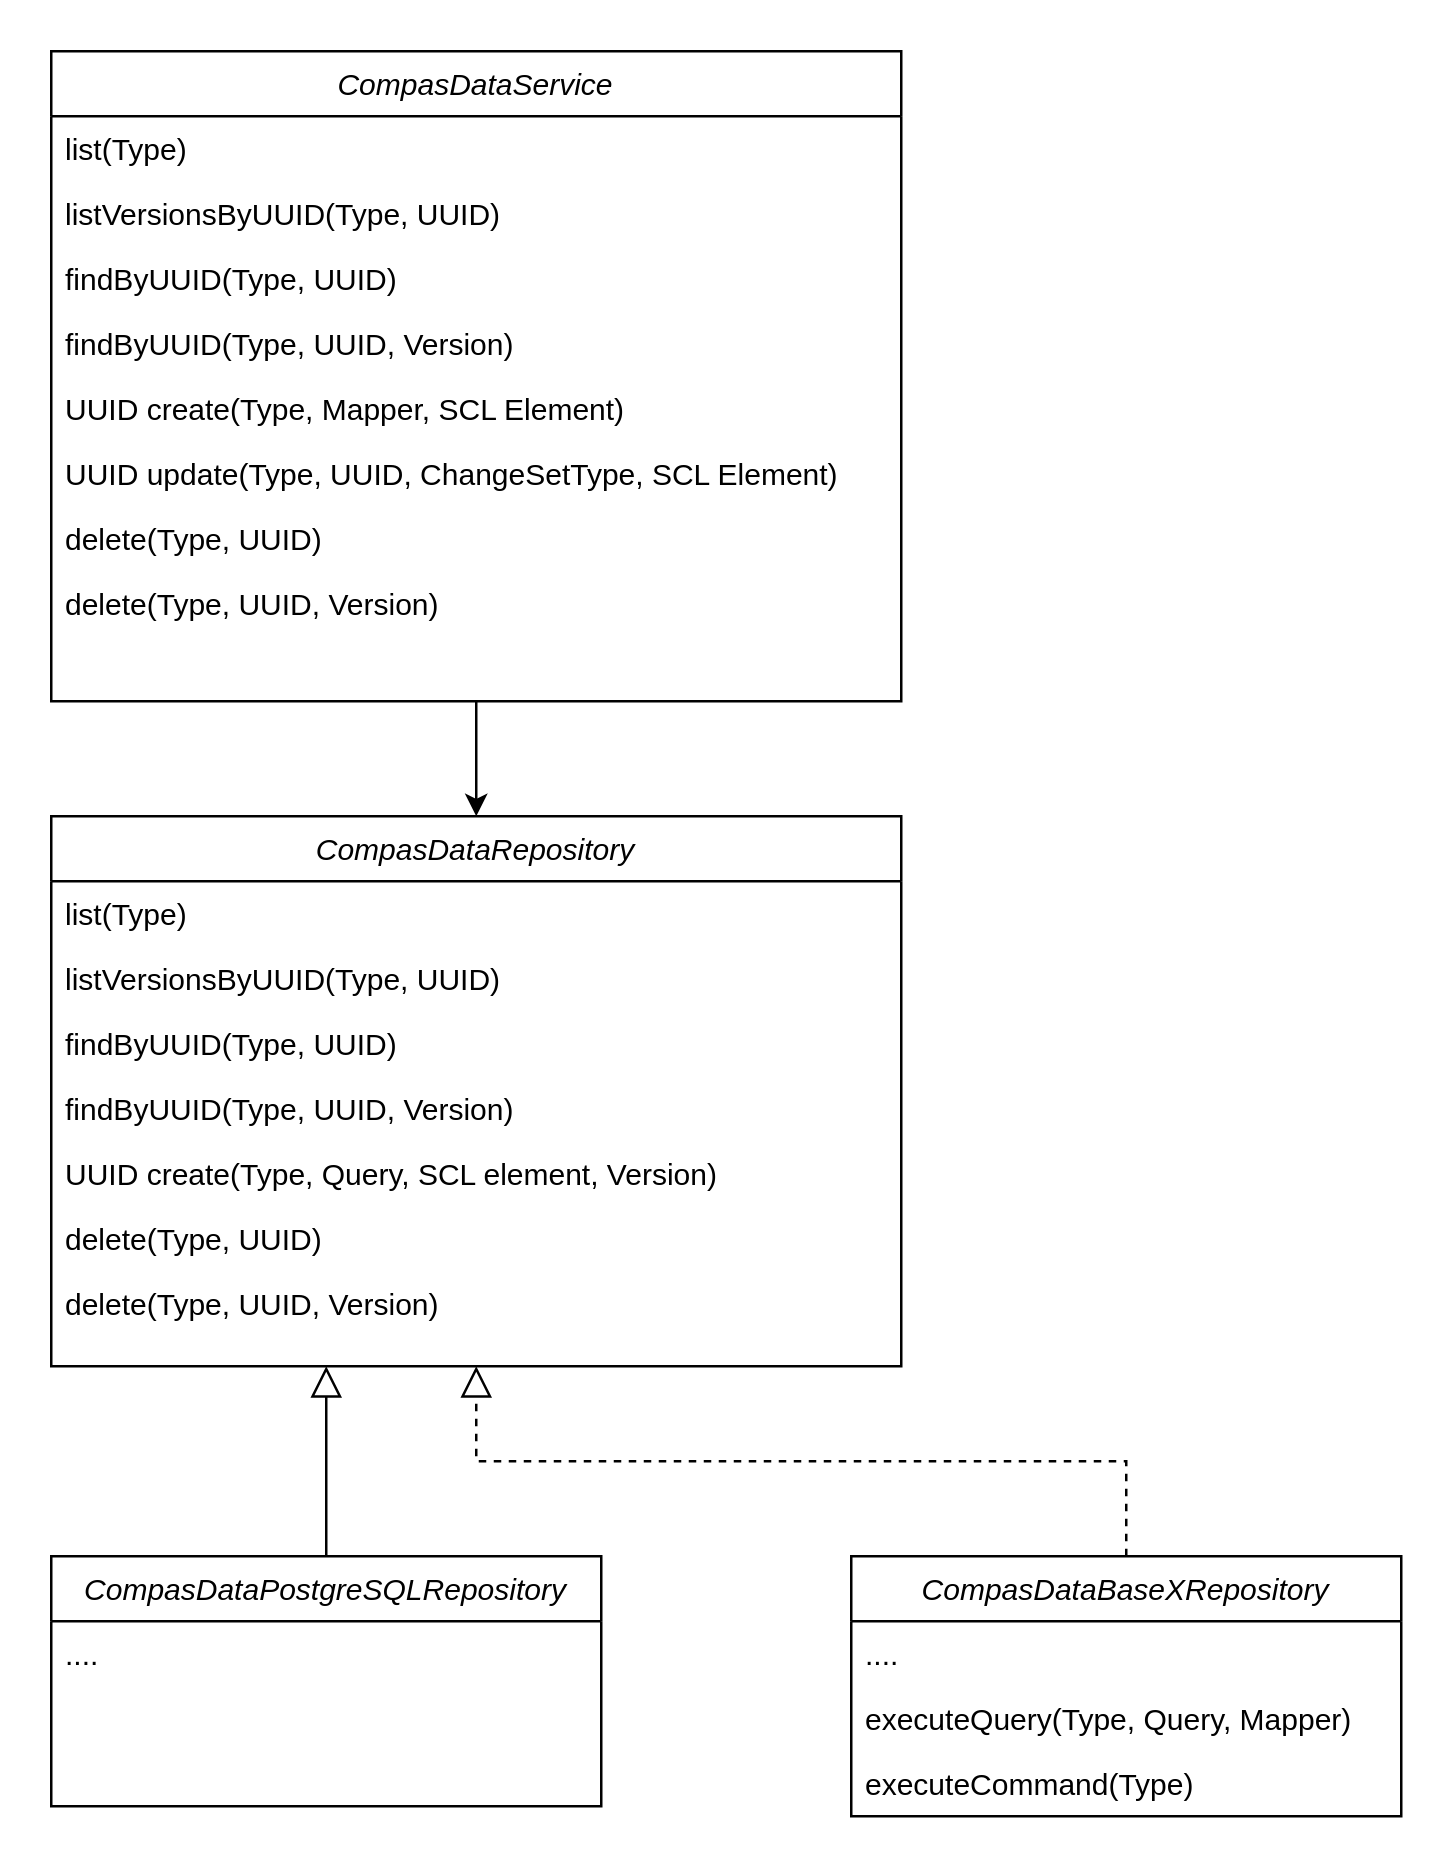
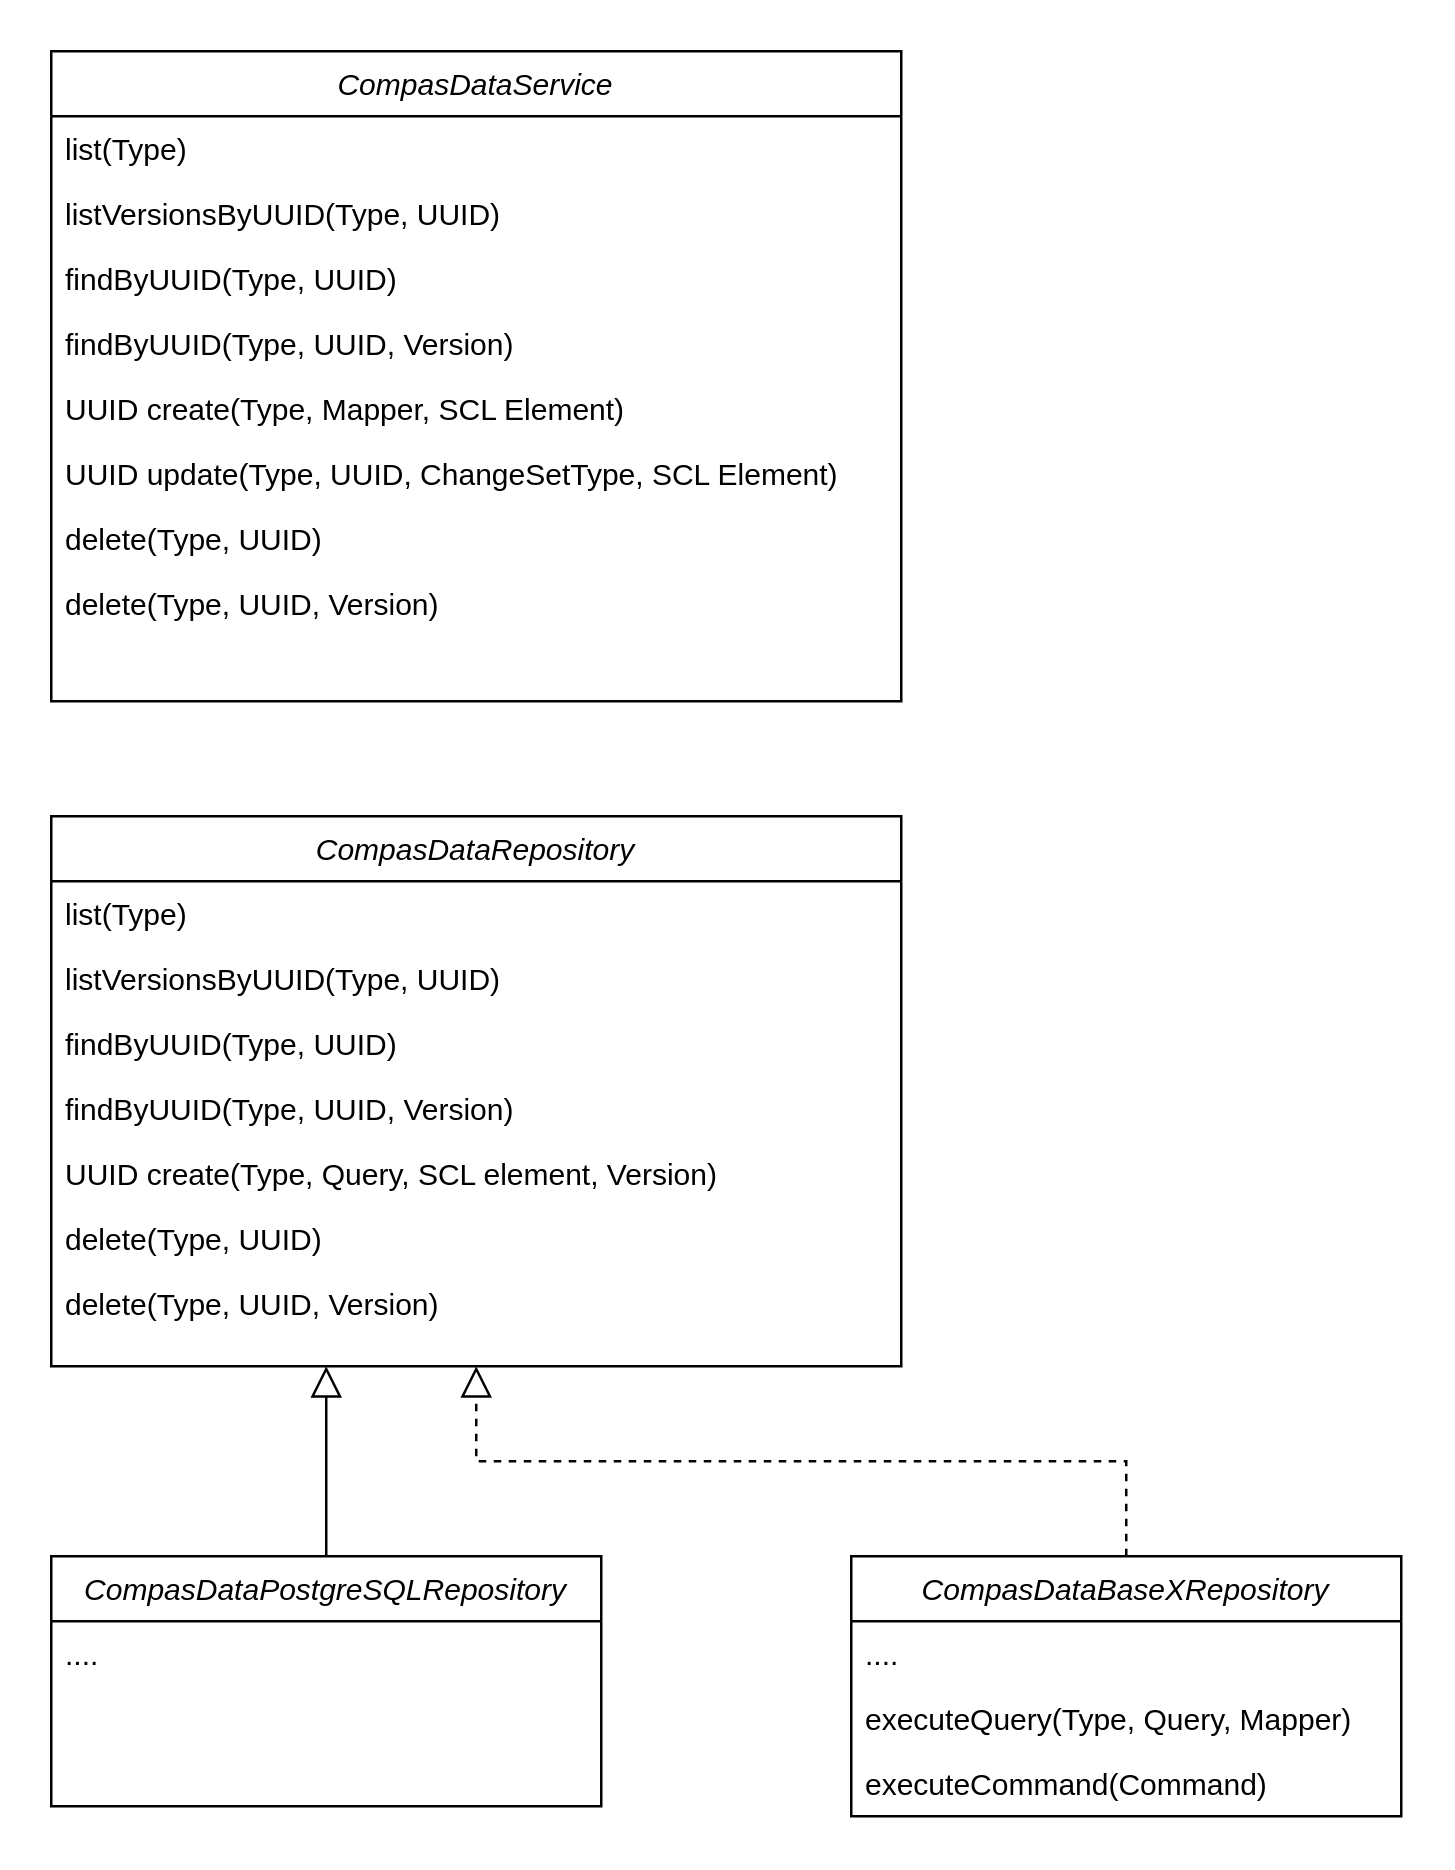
  <mxCell id="0" />
  <mxCell id="1" parent="0" />
- <mxCell id="2" style="edgeStyle=orthogonalEdgeStyle;rounded=0;orthogonalLoop=1;jettySize=auto;html=1;entryX=0.5;entryY=0;entryDx=0;entryDy=0;" parent="1" source="3" target="18" edge="1"><mxGeometry relative="1" as="geometry" /></mxCell>
  <mxCell id="3" value="CompasDataService" style="swimlane;fontStyle=2;align=center;verticalAlign=top;childLayout=stackLayout;horizontal=1;startSize=26;horizontalStack=0;resizeParent=1;resizeLast=0;collapsible=1;marginBottom=0;rounded=0;shadow=0;strokeWidth=1;" parent="1" vertex="1"><mxGeometry x="20" y="20" width="340" height="260" as="geometry"><mxRectangle x="230" y="140" width="160" height="26" as="alternateBounds" /></mxGeometry></mxCell>
  <mxCell id="4" value="list(Type)" style="text;align=left;verticalAlign=top;spacingLeft=4;spacingRight=4;overflow=hidden;rotatable=0;points=[[0,0.5],[1,0.5]];portConstraint=eastwest;" parent="3" vertex="1"><mxGeometry y="26" width="340" height="26" as="geometry" /></mxCell>
  <mxCell id="5" value="listVersionsByUUID(Type, UUID)" style="text;align=left;verticalAlign=top;spacingLeft=4;spacingRight=4;overflow=hidden;rotatable=0;points=[[0,0.5],[1,0.5]];portConstraint=eastwest;" parent="3" vertex="1"><mxGeometry y="52" width="340" height="26" as="geometry" /></mxCell>
  <mxCell id="6" value="findByUUID(Type, UUID)" style="text;align=left;verticalAlign=top;spacingLeft=4;spacingRight=4;overflow=hidden;rotatable=0;points=[[0,0.5],[1,0.5]];portConstraint=eastwest;" parent="3" vertex="1"><mxGeometry y="78" width="340" height="26" as="geometry" /></mxCell>
  <mxCell id="7" value="findByUUID(Type, UUID, Version)" style="text;align=left;verticalAlign=top;spacingLeft=4;spacingRight=4;overflow=hidden;rotatable=0;points=[[0,0.5],[1,0.5]];portConstraint=eastwest;" parent="3" vertex="1"><mxGeometry y="104" width="340" height="26" as="geometry" /></mxCell>
  <mxCell id="8" value="UUID create(Type, Mapper, SCL Element)" style="text;align=left;verticalAlign=top;spacingLeft=4;spacingRight=4;overflow=hidden;rotatable=0;points=[[0,0.5],[1,0.5]];portConstraint=eastwest;" parent="3" vertex="1"><mxGeometry y="130" width="340" height="26" as="geometry" /></mxCell>
  <mxCell id="9" value="UUID update(Type, UUID, ChangeSetType, SCL Element)" style="text;align=left;verticalAlign=top;spacingLeft=4;spacingRight=4;overflow=hidden;rotatable=0;points=[[0,0.5],[1,0.5]];portConstraint=eastwest;" parent="3" vertex="1"><mxGeometry y="156" width="340" height="26" as="geometry" /></mxCell>
  <mxCell id="10" value="delete(Type, UUID)" style="text;align=left;verticalAlign=top;spacingLeft=4;spacingRight=4;overflow=hidden;rotatable=0;points=[[0,0.5],[1,0.5]];portConstraint=eastwest;" parent="3" vertex="1"><mxGeometry y="182" width="340" height="26" as="geometry" /></mxCell>
  <mxCell id="11" value="delete(Type, UUID, Version)" style="text;align=left;verticalAlign=top;spacingLeft=4;spacingRight=4;overflow=hidden;rotatable=0;points=[[0,0.5],[1,0.5]];portConstraint=eastwest;" parent="3" vertex="1"><mxGeometry y="208" width="340" height="26" as="geometry" /></mxCell>
  <mxCell id="12" value="CompasDataPostgreSQLRepository" style="swimlane;fontStyle=2;align=center;verticalAlign=top;childLayout=stackLayout;horizontal=1;startSize=26;horizontalStack=0;resizeParent=1;resizeLast=0;collapsible=1;marginBottom=0;rounded=0;shadow=0;strokeWidth=1;" parent="1" vertex="1"><mxGeometry x="20" y="622" width="220" height="100" as="geometry"><mxRectangle x="230" y="140" width="160" height="26" as="alternateBounds" /></mxGeometry></mxCell>
  <mxCell id="13" value="...." style="text;align=left;verticalAlign=top;spacingLeft=4;spacingRight=4;overflow=hidden;rotatable=0;points=[[0,0.5],[1,0.5]];portConstraint=eastwest;" parent="12" vertex="1"><mxGeometry y="26" width="220" height="26" as="geometry" /></mxCell>
  <mxCell id="14" value="CompasDataBaseXRepository" style="swimlane;fontStyle=2;align=center;verticalAlign=top;childLayout=stackLayout;horizontal=1;startSize=26;horizontalStack=0;resizeParent=1;resizeLast=0;collapsible=1;marginBottom=0;rounded=0;shadow=0;strokeWidth=1;" parent="1" vertex="1"><mxGeometry x="340" y="622" width="220" height="104" as="geometry"><mxRectangle x="230" y="140" width="160" height="26" as="alternateBounds" /></mxGeometry></mxCell>
  <mxCell id="15" value="...." style="text;align=left;verticalAlign=top;spacingLeft=4;spacingRight=4;overflow=hidden;rotatable=0;points=[[0,0.5],[1,0.5]];portConstraint=eastwest;" parent="14" vertex="1"><mxGeometry y="26" width="220" height="26" as="geometry" /></mxCell>
  <mxCell id="16" value="executeQuery(Type, Query, Mapper)" style="text;align=left;verticalAlign=top;spacingLeft=4;spacingRight=4;overflow=hidden;rotatable=0;points=[[0,0.5],[1,0.5]];portConstraint=eastwest;" parent="14" vertex="1"><mxGeometry y="52" width="220" height="26" as="geometry" /></mxCell>
- <mxCell id="17" value="executeCommand(Type)" style="text;align=left;verticalAlign=top;spacingLeft=4;spacingRight=4;overflow=hidden;rotatable=0;points=[[0,0.5],[1,0.5]];portConstraint=eastwest;" parent="14" vertex="1"><mxGeometry y="78" width="220" height="26" as="geometry" /></mxCell>
+ <mxCell id="17" value="executeCommand(Command)" style="text;align=left;verticalAlign=top;spacingLeft=4;spacingRight=4;overflow=hidden;rotatable=0;points=[[0,0.5],[1,0.5]];portConstraint=eastwest;" parent="14" vertex="1"><mxGeometry y="78" width="220" height="26" as="geometry" /></mxCell>
  <mxCell id="18" value="CompasDataRepository" style="swimlane;fontStyle=2;align=center;verticalAlign=top;childLayout=stackLayout;horizontal=1;startSize=26;horizontalStack=0;resizeParent=1;resizeLast=0;collapsible=1;marginBottom=0;rounded=0;shadow=0;strokeWidth=1;" parent="1" vertex="1"><mxGeometry x="20" y="326" width="340" height="220" as="geometry"><mxRectangle x="230" y="140" width="160" height="26" as="alternateBounds" /></mxGeometry></mxCell>
  <mxCell id="19" value="list(Type)" style="text;align=left;verticalAlign=top;spacingLeft=4;spacingRight=4;overflow=hidden;rotatable=0;points=[[0,0.5],[1,0.5]];portConstraint=eastwest;" parent="18" vertex="1"><mxGeometry y="26" width="340" height="26" as="geometry" /></mxCell>
  <mxCell id="20" value="listVersionsByUUID(Type, UUID)" style="text;align=left;verticalAlign=top;spacingLeft=4;spacingRight=4;overflow=hidden;rotatable=0;points=[[0,0.5],[1,0.5]];portConstraint=eastwest;" parent="18" vertex="1"><mxGeometry y="52" width="340" height="26" as="geometry" /></mxCell>
  <mxCell id="21" value="findByUUID(Type, UUID)" style="text;align=left;verticalAlign=top;spacingLeft=4;spacingRight=4;overflow=hidden;rotatable=0;points=[[0,0.5],[1,0.5]];portConstraint=eastwest;" parent="18" vertex="1"><mxGeometry y="78" width="340" height="26" as="geometry" /></mxCell>
  <mxCell id="22" value="findByUUID(Type, UUID, Version)" style="text;align=left;verticalAlign=top;spacingLeft=4;spacingRight=4;overflow=hidden;rotatable=0;points=[[0,0.5],[1,0.5]];portConstraint=eastwest;" parent="18" vertex="1"><mxGeometry y="104" width="340" height="26" as="geometry" /></mxCell>
  <mxCell id="23" value="UUID create(Type, Query, SCL element, Version)" style="text;align=left;verticalAlign=top;spacingLeft=4;spacingRight=4;overflow=hidden;rotatable=0;points=[[0,0.5],[1,0.5]];portConstraint=eastwest;" parent="18" vertex="1"><mxGeometry y="130" width="340" height="26" as="geometry" /></mxCell>
  <mxCell id="24" value="delete(Type, UUID)" style="text;align=left;verticalAlign=top;spacingLeft=4;spacingRight=4;overflow=hidden;rotatable=0;points=[[0,0.5],[1,0.5]];portConstraint=eastwest;" parent="18" vertex="1"><mxGeometry y="156" width="340" height="26" as="geometry" /></mxCell>
  <mxCell id="25" value="delete(Type, UUID, Version)" style="text;align=left;verticalAlign=top;spacingLeft=4;spacingRight=4;overflow=hidden;rotatable=0;points=[[0,0.5],[1,0.5]];portConstraint=eastwest;" parent="18" vertex="1"><mxGeometry y="182" width="340" height="26" as="geometry" /></mxCell>
  <mxCell id="26" value="" style="endArrow=block;endSize=10;endFill=0;shadow=0;strokeWidth=1;rounded=0;edgeStyle=elbowEdgeStyle;elbow=vertical;exitX=0.5;exitY=0;exitDx=0;exitDy=0;" parent="1" source="12" edge="1"><mxGeometry width="160" relative="1" as="geometry"><mxPoint x="310" y="402" as="sourcePoint" /><mxPoint x="130" y="546" as="targetPoint" /></mxGeometry></mxCell>
  <mxCell id="27" value="" style="endArrow=block;endSize=10;endFill=0;shadow=0;strokeWidth=1;rounded=0;edgeStyle=elbowEdgeStyle;elbow=vertical;entryX=0.5;entryY=1;entryDx=0;entryDy=0;exitX=0.5;exitY=0;exitDx=0;exitDy=0;dashed=1;" parent="1" source="14" target="18" edge="1"><mxGeometry width="160" relative="1" as="geometry"><mxPoint x="320" y="412" as="sourcePoint" /><mxPoint x="130" y="552" as="targetPoint" /></mxGeometry></mxCell>
